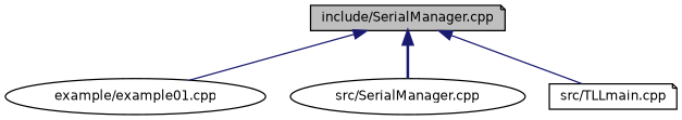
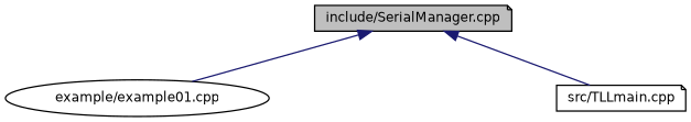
  digraph {
    node [color=black fillcolor=white fontname=Helvetica fontsize=10 shape=note style=filled]
    edge [color=midnightblue dir=back fontname=Helvetica fontsize=10 labelfontname=Helvetica labelfontsize=10 style=solid]
    n1 [fillcolor=grey75 fontcolor=black height=0.2 label="include/SerialManager.cpp" width=0.4]
    n2 [height=0.2 label="example/example01.cpp" shape=ellipse width=0.4]
-   n3 [height=0.2 label="src/SerialManager.cpp" shape=ellipse width=0.4]
    n4 [height=0.2 label="src/TLLmain.cpp" width=0.4]
    n1 -> n2
-   n1 -> n3 [style=bold]
    n1 -> n4
  }
